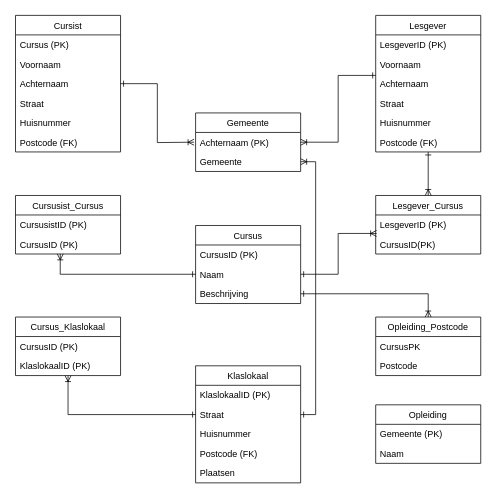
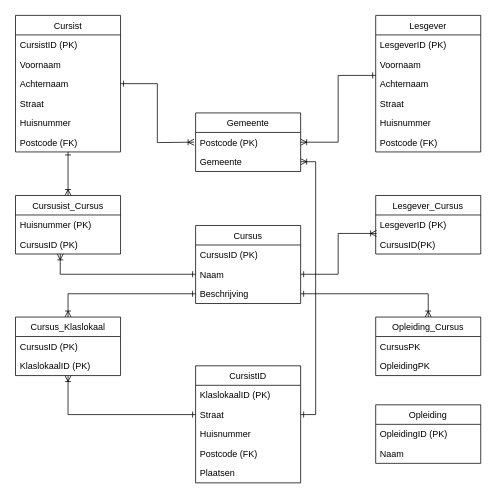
  <mxCell id="0" />
  <mxCell id="1" parent="0" />
  <mxCell id="2" value="Cursist" style="swimlane;fontStyle=0;childLayout=stackLayout;horizontal=1;startSize=26;fillColor=none;horizontalStack=0;resizeParent=1;resizeParentMax=0;resizeLast=0;collapsible=1;marginBottom=0;rounded=0;shadow=0;strokeWidth=1;" parent="1" vertex="1"><mxGeometry x="20" y="20" width="140" height="182" as="geometry" /></mxCell>
- <mxCell id="3" value="Cursus (PK)" style="text;strokeColor=none;fillColor=none;align=left;verticalAlign=top;spacingLeft=4;spacingRight=4;overflow=hidden;rotatable=0;points=[[0,0.5],[1,0.5]];portConstraint=eastwest;" parent="2" vertex="1"><mxGeometry y="26" width="140" height="26" as="geometry" /></mxCell>
+ <mxCell id="3" value="CursistID (PK)" style="text;strokeColor=none;fillColor=none;align=left;verticalAlign=top;spacingLeft=4;spacingRight=4;overflow=hidden;rotatable=0;points=[[0,0.5],[1,0.5]];portConstraint=eastwest;" parent="2" vertex="1"><mxGeometry y="26" width="140" height="26" as="geometry" /></mxCell>
  <mxCell id="4" value="Voornaam" style="text;strokeColor=none;fillColor=none;align=left;verticalAlign=top;spacingLeft=4;spacingRight=4;overflow=hidden;rotatable=0;points=[[0,0.5],[1,0.5]];portConstraint=eastwest;" parent="2" vertex="1"><mxGeometry y="52" width="140" height="26" as="geometry" /></mxCell>
  <mxCell id="5" value="Achternaam" style="text;strokeColor=none;fillColor=none;align=left;verticalAlign=top;spacingLeft=4;spacingRight=4;overflow=hidden;rotatable=0;points=[[0,0.5],[1,0.5]];portConstraint=eastwest;" parent="2" vertex="1"><mxGeometry y="78" width="140" height="26" as="geometry" /></mxCell>
  <mxCell id="6" value="Straat" style="text;strokeColor=none;fillColor=none;align=left;verticalAlign=top;spacingLeft=4;spacingRight=4;overflow=hidden;rotatable=0;points=[[0,0.5],[1,0.5]];portConstraint=eastwest;" parent="2" vertex="1"><mxGeometry y="104" width="140" height="26" as="geometry" /></mxCell>
  <mxCell id="7" value="Huisnummer" style="text;strokeColor=none;fillColor=none;align=left;verticalAlign=top;spacingLeft=4;spacingRight=4;overflow=hidden;rotatable=0;points=[[0,0.5],[1,0.5]];portConstraint=eastwest;" parent="2" vertex="1"><mxGeometry y="130" width="140" height="26" as="geometry" /></mxCell>
  <mxCell id="8" value="Postcode (FK)" style="text;strokeColor=none;fillColor=none;align=left;verticalAlign=top;spacingLeft=4;spacingRight=4;overflow=hidden;rotatable=0;points=[[0,0.5],[1,0.5]];portConstraint=eastwest;" parent="2" vertex="1"><mxGeometry y="156" width="140" height="26" as="geometry" /></mxCell>
  <mxCell id="9" value="Cursus" style="swimlane;fontStyle=0;childLayout=stackLayout;horizontal=1;startSize=26;fillColor=none;horizontalStack=0;resizeParent=1;resizeParentMax=0;resizeLast=0;collapsible=1;marginBottom=0;rounded=0;shadow=0;strokeWidth=1;" parent="1" vertex="1"><mxGeometry x="260" y="300" width="140" height="104" as="geometry" /></mxCell>
  <mxCell id="10" value="CursusID (PK)" style="text;strokeColor=none;fillColor=none;align=left;verticalAlign=top;spacingLeft=4;spacingRight=4;overflow=hidden;rotatable=0;points=[[0,0.5],[1,0.5]];portConstraint=eastwest;" parent="9" vertex="1"><mxGeometry y="26" width="140" height="26" as="geometry" /></mxCell>
  <mxCell id="11" value="Naam" style="text;strokeColor=none;fillColor=none;align=left;verticalAlign=top;spacingLeft=4;spacingRight=4;overflow=hidden;rotatable=0;points=[[0,0.5],[1,0.5]];portConstraint=eastwest;" parent="9" vertex="1"><mxGeometry y="52" width="140" height="26" as="geometry" /></mxCell>
  <mxCell id="12" value="Beschrijving" style="text;strokeColor=none;fillColor=none;align=left;verticalAlign=top;spacingLeft=4;spacingRight=4;overflow=hidden;rotatable=0;points=[[0,0.5],[1,0.5]];portConstraint=eastwest;" parent="9" vertex="1"><mxGeometry y="78" width="140" height="26" as="geometry" /></mxCell>
  <mxCell id="13" value="Lesgever" style="swimlane;fontStyle=0;childLayout=stackLayout;horizontal=1;startSize=26;fillColor=none;horizontalStack=0;resizeParent=1;resizeParentMax=0;resizeLast=0;collapsible=1;marginBottom=0;rounded=0;shadow=0;strokeWidth=1;" parent="1" vertex="1"><mxGeometry x="500" y="20" width="140" height="182" as="geometry" /></mxCell>
  <mxCell id="14" value="LesgeverID (PK)" style="text;strokeColor=none;fillColor=none;align=left;verticalAlign=top;spacingLeft=4;spacingRight=4;overflow=hidden;rotatable=0;points=[[0,0.5],[1,0.5]];portConstraint=eastwest;" parent="13" vertex="1"><mxGeometry y="26" width="140" height="26" as="geometry" /></mxCell>
  <mxCell id="15" value="Voornaam" style="text;strokeColor=none;fillColor=none;align=left;verticalAlign=top;spacingLeft=4;spacingRight=4;overflow=hidden;rotatable=0;points=[[0,0.5],[1,0.5]];portConstraint=eastwest;" parent="13" vertex="1"><mxGeometry y="52" width="140" height="26" as="geometry" /></mxCell>
  <mxCell id="16" value="Achternaam" style="text;strokeColor=none;fillColor=none;align=left;verticalAlign=top;spacingLeft=4;spacingRight=4;overflow=hidden;rotatable=0;points=[[0,0.5],[1,0.5]];portConstraint=eastwest;" parent="13" vertex="1"><mxGeometry y="78" width="140" height="26" as="geometry" /></mxCell>
  <mxCell id="17" value="Straat" style="text;strokeColor=none;fillColor=none;align=left;verticalAlign=top;spacingLeft=4;spacingRight=4;overflow=hidden;rotatable=0;points=[[0,0.5],[1,0.5]];portConstraint=eastwest;" parent="13" vertex="1"><mxGeometry y="104" width="140" height="26" as="geometry" /></mxCell>
  <mxCell id="18" value="Huisnummer" style="text;strokeColor=none;fillColor=none;align=left;verticalAlign=top;spacingLeft=4;spacingRight=4;overflow=hidden;rotatable=0;points=[[0,0.5],[1,0.5]];portConstraint=eastwest;" parent="13" vertex="1"><mxGeometry y="130" width="140" height="26" as="geometry" /></mxCell>
  <mxCell id="19" value="Postcode (FK)" style="text;strokeColor=none;fillColor=none;align=left;verticalAlign=top;spacingLeft=4;spacingRight=4;overflow=hidden;rotatable=0;points=[[0,0.5],[1,0.5]];portConstraint=eastwest;" parent="13" vertex="1"><mxGeometry y="156" width="140" height="26" as="geometry" /></mxCell>
  <mxCell id="20" style="edgeStyle=orthogonalEdgeStyle;rounded=0;orthogonalLoop=1;jettySize=auto;html=1;entryX=0;entryY=0.5;entryDx=0;entryDy=0;startSize=6;endArrow=ERoneToMany;endFill=0;startArrow=ERone;startFill=0;" parent="1" source="2" edge="1"><mxGeometry relative="1" as="geometry"><mxPoint x="161.64" y="100.99" as="sourcePoint" /><mxPoint x="258" y="189" as="targetPoint" /></mxGeometry></mxCell>
  <mxCell id="21" style="edgeStyle=orthogonalEdgeStyle;rounded=0;orthogonalLoop=1;jettySize=auto;html=1;exitX=0;exitY=0.077;exitDx=0;exitDy=0;entryX=1;entryY=0.5;entryDx=0;entryDy=0;startSize=6;exitPerimeter=0;endArrow=ERoneToMany;endFill=0;startArrow=ERone;startFill=0;" parent="1" source="16" target="44" edge="1"><mxGeometry relative="1" as="geometry" /></mxCell>
  <mxCell id="22" value="Cursusist_Cursus" style="swimlane;fontStyle=0;childLayout=stackLayout;horizontal=1;startSize=26;fillColor=none;horizontalStack=0;resizeParent=1;resizeParentMax=0;resizeLast=0;collapsible=1;marginBottom=0;rounded=0;shadow=0;strokeWidth=1;" parent="1" vertex="1"><mxGeometry x="20" y="260" width="140" height="78" as="geometry" /></mxCell>
- <mxCell id="23" value="CursusistID (PK)" style="text;strokeColor=none;fillColor=none;align=left;verticalAlign=top;spacingLeft=4;spacingRight=4;overflow=hidden;rotatable=0;points=[[0,0.5],[1,0.5]];portConstraint=eastwest;" parent="22" vertex="1"><mxGeometry y="26" width="140" height="26" as="geometry" /></mxCell>
+ <mxCell id="23" value="Huisnummer (PK)" style="text;strokeColor=none;fillColor=none;align=left;verticalAlign=top;spacingLeft=4;spacingRight=4;overflow=hidden;rotatable=0;points=[[0,0.5],[1,0.5]];portConstraint=eastwest;" parent="22" vertex="1"><mxGeometry y="26" width="140" height="26" as="geometry" /></mxCell>
  <mxCell id="24" value="CursusID (PK)" style="text;strokeColor=none;fillColor=none;align=left;verticalAlign=top;spacingLeft=4;spacingRight=4;overflow=hidden;rotatable=0;points=[[0,0.5],[1,0.5]];portConstraint=eastwest;" parent="22" vertex="1"><mxGeometry y="52" width="140" height="26" as="geometry" /></mxCell>
  <mxCell id="25" value="Lesgever_Cursus" style="swimlane;fontStyle=0;childLayout=stackLayout;horizontal=1;startSize=26;fillColor=none;horizontalStack=0;resizeParent=1;resizeParentMax=0;resizeLast=0;collapsible=1;marginBottom=0;rounded=0;shadow=0;strokeWidth=1;" parent="1" vertex="1"><mxGeometry x="500" y="260" width="140" height="78" as="geometry" /></mxCell>
  <mxCell id="26" value="LesgeverID (PK)" style="text;strokeColor=none;fillColor=none;align=left;verticalAlign=top;spacingLeft=4;spacingRight=4;overflow=hidden;rotatable=0;points=[[0,0.5],[1,0.5]];portConstraint=eastwest;" parent="25" vertex="1"><mxGeometry y="26" width="140" height="26" as="geometry" /></mxCell>
  <mxCell id="27" value="CursusID(PK)" style="text;strokeColor=none;fillColor=none;align=left;verticalAlign=top;spacingLeft=4;spacingRight=4;overflow=hidden;rotatable=0;points=[[0,0.5],[1,0.5]];portConstraint=eastwest;" parent="25" vertex="1"><mxGeometry y="52" width="140" height="26" as="geometry" /></mxCell>
- <mxCell id="28" value="Opleiding_Postcode" style="swimlane;fontStyle=0;childLayout=stackLayout;horizontal=1;startSize=26;fillColor=none;horizontalStack=0;resizeParent=1;resizeParentMax=0;resizeLast=0;collapsible=1;marginBottom=0;rounded=0;shadow=0;strokeWidth=1;" parent="1" vertex="1"><mxGeometry x="500" y="422" width="140" height="78" as="geometry" /></mxCell>
+ <mxCell id="28" value="Opleiding_Cursus" style="swimlane;fontStyle=0;childLayout=stackLayout;horizontal=1;startSize=26;fillColor=none;horizontalStack=0;resizeParent=1;resizeParentMax=0;resizeLast=0;collapsible=1;marginBottom=0;rounded=0;shadow=0;strokeWidth=1;" parent="1" vertex="1"><mxGeometry x="500" y="422" width="140" height="78" as="geometry" /></mxCell>
  <mxCell id="29" value="CursusPK" style="text;strokeColor=none;fillColor=none;align=left;verticalAlign=top;spacingLeft=4;spacingRight=4;overflow=hidden;rotatable=0;points=[[0,0.5],[1,0.5]];portConstraint=eastwest;" parent="28" vertex="1"><mxGeometry y="26" width="140" height="26" as="geometry" /></mxCell>
- <mxCell id="30" value="Postcode" style="text;strokeColor=none;fillColor=none;align=left;verticalAlign=top;spacingLeft=4;spacingRight=4;overflow=hidden;rotatable=0;points=[[0,0.5],[1,0.5]];portConstraint=eastwest;" parent="28" vertex="1"><mxGeometry y="52" width="140" height="26" as="geometry" /></mxCell>
+ <mxCell id="30" value="OpleidingPK" style="text;strokeColor=none;fillColor=none;align=left;verticalAlign=top;spacingLeft=4;spacingRight=4;overflow=hidden;rotatable=0;points=[[0,0.5],[1,0.5]];portConstraint=eastwest;" parent="28" vertex="1"><mxGeometry y="52" width="140" height="26" as="geometry" /></mxCell>
  <mxCell id="31" value="Opleiding" style="swimlane;fontStyle=0;childLayout=stackLayout;horizontal=1;startSize=26;fillColor=none;horizontalStack=0;resizeParent=1;resizeParentMax=0;resizeLast=0;collapsible=1;marginBottom=0;rounded=0;shadow=0;strokeWidth=1;" parent="1" vertex="1"><mxGeometry x="500" y="539" width="140" height="78" as="geometry" /></mxCell>
- <mxCell id="32" value="Gemeente (PK)" style="text;strokeColor=none;fillColor=none;align=left;verticalAlign=top;spacingLeft=4;spacingRight=4;overflow=hidden;rotatable=0;points=[[0,0.5],[1,0.5]];portConstraint=eastwest;" parent="31" vertex="1"><mxGeometry y="26" width="140" height="26" as="geometry" /></mxCell>
+ <mxCell id="32" value="OpleidingID (PK)" style="text;strokeColor=none;fillColor=none;align=left;verticalAlign=top;spacingLeft=4;spacingRight=4;overflow=hidden;rotatable=0;points=[[0,0.5],[1,0.5]];portConstraint=eastwest;" parent="31" vertex="1"><mxGeometry y="26" width="140" height="26" as="geometry" /></mxCell>
  <mxCell id="33" value="Naam" style="text;strokeColor=none;fillColor=none;align=left;verticalAlign=top;spacingLeft=4;spacingRight=4;overflow=hidden;rotatable=0;points=[[0,0.5],[1,0.5]];portConstraint=eastwest;" parent="31" vertex="1"><mxGeometry y="52" width="140" height="26" as="geometry" /></mxCell>
+ <mxCell id="34" style="edgeStyle=orthogonalEdgeStyle;rounded=0;orthogonalLoop=1;jettySize=auto;html=1;entryX=0.5;entryY=0;entryDx=0;entryDy=0;startSize=6;endArrow=ERoneToMany;endFill=0;startArrow=ERone;startFill=0;" parent="1" source="2" target="22" edge="1"><mxGeometry relative="1" as="geometry"><mxPoint x="90" y="207" as="sourcePoint" /></mxGeometry></mxCell>
  <mxCell id="35" style="edgeStyle=orthogonalEdgeStyle;rounded=0;orthogonalLoop=1;jettySize=auto;html=1;exitX=0;exitY=0.5;exitDx=0;exitDy=0;entryX=0.426;entryY=0.992;entryDx=0;entryDy=0;entryPerimeter=0;startSize=6;endArrow=ERoneToMany;endFill=0;startArrow=ERone;startFill=0;" parent="1" source="11" target="24" edge="1"><mxGeometry relative="1" as="geometry" /></mxCell>
  <mxCell id="36" style="edgeStyle=orthogonalEdgeStyle;rounded=0;orthogonalLoop=1;jettySize=auto;html=1;exitX=1;exitY=0.5;exitDx=0;exitDy=0;entryX=0.009;entryY=0.946;entryDx=0;entryDy=0;entryPerimeter=0;startSize=6;endArrow=ERoneToMany;endFill=0;startArrow=ERone;startFill=0;" parent="1" source="11" target="26" edge="1"><mxGeometry relative="1" as="geometry" /></mxCell>
- <mxCell id="37" style="edgeStyle=orthogonalEdgeStyle;rounded=0;orthogonalLoop=1;jettySize=auto;html=1;startSize=6;endArrow=ERoneToMany;endFill=0;startArrow=ERone;startFill=0;" parent="1" source="13" target="25" edge="1"><mxGeometry relative="1" as="geometry" /></mxCell>
  <mxCell id="38" value="Cursus_Klaslokaal" style="swimlane;fontStyle=0;childLayout=stackLayout;horizontal=1;startSize=26;fillColor=none;horizontalStack=0;resizeParent=1;resizeParentMax=0;resizeLast=0;collapsible=1;marginBottom=0;rounded=0;shadow=0;strokeWidth=1;" parent="1" vertex="1"><mxGeometry x="20" y="422" width="140" height="78" as="geometry" /></mxCell>
  <mxCell id="39" value="CursusID (PK)" style="text;strokeColor=none;fillColor=none;align=left;verticalAlign=top;spacingLeft=4;spacingRight=4;overflow=hidden;rotatable=0;points=[[0,0.5],[1,0.5]];portConstraint=eastwest;" parent="38" vertex="1"><mxGeometry y="26" width="140" height="26" as="geometry" /></mxCell>
  <mxCell id="40" value="KlaslokaalID (PK)" style="text;strokeColor=none;fillColor=none;align=left;verticalAlign=top;spacingLeft=4;spacingRight=4;overflow=hidden;rotatable=0;points=[[0,0.5],[1,0.5]];portConstraint=eastwest;" parent="38" vertex="1"><mxGeometry y="52" width="140" height="26" as="geometry" /></mxCell>
+ <mxCell id="41" style="edgeStyle=orthogonalEdgeStyle;rounded=0;orthogonalLoop=1;jettySize=auto;html=1;exitX=0;exitY=0.5;exitDx=0;exitDy=0;entryX=0.5;entryY=0;entryDx=0;entryDy=0;startSize=6;endArrow=ERoneToMany;endFill=0;startArrow=ERone;startFill=0;" parent="1" source="12" target="38" edge="1"><mxGeometry relative="1" as="geometry" /></mxCell>
  <mxCell id="42" style="edgeStyle=orthogonalEdgeStyle;rounded=0;orthogonalLoop=1;jettySize=auto;html=1;exitX=0;exitY=0.5;exitDx=0;exitDy=0;startSize=6;endArrow=ERoneToMany;endFill=0;startArrow=ERone;startFill=0;" parent="1" source="49" target="38" edge="1"><mxGeometry relative="1" as="geometry"><mxPoint x="80" y="520" as="targetPoint" /></mxGeometry></mxCell>
  <mxCell id="43" value="Gemeente" style="swimlane;fontStyle=0;childLayout=stackLayout;horizontal=1;startSize=26;fillColor=none;horizontalStack=0;resizeParent=1;resizeParentMax=0;resizeLast=0;collapsible=1;marginBottom=0;rounded=0;shadow=0;strokeWidth=1;" parent="1" vertex="1"><mxGeometry x="260" y="150" width="140" height="78" as="geometry" /></mxCell>
- <mxCell id="44" value="Achternaam (PK)" style="text;strokeColor=none;fillColor=none;align=left;verticalAlign=top;spacingLeft=4;spacingRight=4;overflow=hidden;rotatable=0;points=[[0,0.5],[1,0.5]];portConstraint=eastwest;" parent="43" vertex="1"><mxGeometry y="26" width="140" height="26" as="geometry" /></mxCell>
+ <mxCell id="44" value="Postcode (PK)" style="text;strokeColor=none;fillColor=none;align=left;verticalAlign=top;spacingLeft=4;spacingRight=4;overflow=hidden;rotatable=0;points=[[0,0.5],[1,0.5]];portConstraint=eastwest;" parent="43" vertex="1"><mxGeometry y="26" width="140" height="26" as="geometry" /></mxCell>
  <mxCell id="45" value="Gemeente" style="text;strokeColor=none;fillColor=none;align=left;verticalAlign=top;spacingLeft=4;spacingRight=4;overflow=hidden;rotatable=0;points=[[0,0.5],[1,0.5]];portConstraint=eastwest;" parent="43" vertex="1"><mxGeometry y="52" width="140" height="26" as="geometry" /></mxCell>
  <mxCell id="46" style="edgeStyle=orthogonalEdgeStyle;rounded=0;orthogonalLoop=1;jettySize=auto;html=1;exitX=1;exitY=0.5;exitDx=0;exitDy=0;startSize=6;endArrow=ERoneToMany;endFill=0;startArrow=ERone;startFill=0;" parent="1" source="49" target="45" edge="1"><mxGeometry relative="1" as="geometry" /></mxCell>
- <mxCell id="47" value="Klaslokaal" style="swimlane;fontStyle=0;childLayout=stackLayout;horizontal=1;startSize=26;fillColor=none;horizontalStack=0;resizeParent=1;resizeParentMax=0;resizeLast=0;collapsible=1;marginBottom=0;rounded=0;shadow=0;strokeWidth=1;" parent="1" vertex="1"><mxGeometry x="260" y="487" width="140" height="156" as="geometry" /></mxCell>
+ <mxCell id="47" value="CursistID" style="swimlane;fontStyle=0;childLayout=stackLayout;horizontal=1;startSize=26;fillColor=none;horizontalStack=0;resizeParent=1;resizeParentMax=0;resizeLast=0;collapsible=1;marginBottom=0;rounded=0;shadow=0;strokeWidth=1;" parent="1" vertex="1"><mxGeometry x="260" y="487" width="140" height="156" as="geometry" /></mxCell>
  <mxCell id="48" value="KlaslokaalID (PK)" style="text;strokeColor=none;fillColor=none;align=left;verticalAlign=top;spacingLeft=4;spacingRight=4;overflow=hidden;rotatable=0;points=[[0,0.5],[1,0.5]];portConstraint=eastwest;" parent="47" vertex="1"><mxGeometry y="26" width="140" height="26" as="geometry" /></mxCell>
  <mxCell id="49" value="Straat" style="text;strokeColor=none;fillColor=none;align=left;verticalAlign=top;spacingLeft=4;spacingRight=4;overflow=hidden;rotatable=0;points=[[0,0.5],[1,0.5]];portConstraint=eastwest;" parent="47" vertex="1"><mxGeometry y="52" width="140" height="26" as="geometry" /></mxCell>
  <mxCell id="50" value="Huisnummer" style="text;strokeColor=none;fillColor=none;align=left;verticalAlign=top;spacingLeft=4;spacingRight=4;overflow=hidden;rotatable=0;points=[[0,0.5],[1,0.5]];portConstraint=eastwest;" parent="47" vertex="1"><mxGeometry y="78" width="140" height="26" as="geometry" /></mxCell>
  <mxCell id="51" value="Postcode (FK)" style="text;strokeColor=none;fillColor=none;align=left;verticalAlign=top;spacingLeft=4;spacingRight=4;overflow=hidden;rotatable=0;points=[[0,0.5],[1,0.5]];portConstraint=eastwest;" parent="47" vertex="1"><mxGeometry y="104" width="140" height="26" as="geometry" /></mxCell>
  <mxCell id="52" value="Plaatsen" style="text;strokeColor=none;fillColor=none;align=left;verticalAlign=top;spacingLeft=4;spacingRight=4;overflow=hidden;rotatable=0;points=[[0,0.5],[1,0.5]];portConstraint=eastwest;" parent="47" vertex="1"><mxGeometry y="130" width="140" height="26" as="geometry" /></mxCell>
  <mxCell id="53" style="edgeStyle=orthogonalEdgeStyle;rounded=0;orthogonalLoop=1;jettySize=auto;html=1;exitX=1;exitY=0.5;exitDx=0;exitDy=0;entryX=0.5;entryY=0;entryDx=0;entryDy=0;startSize=6;endArrow=ERoneToMany;endFill=0;startArrow=ERone;startFill=0;" parent="1" source="12" target="28" edge="1"><mxGeometry relative="1" as="geometry" /></mxCell>
